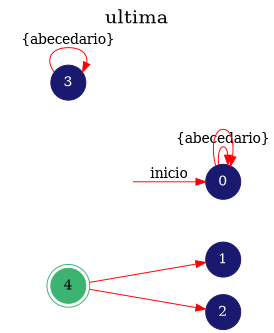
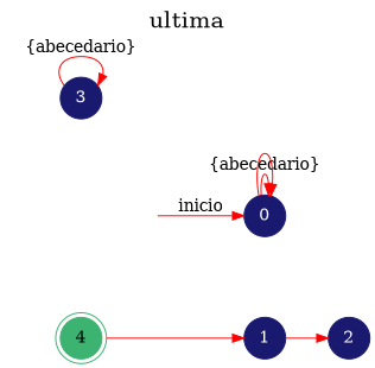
  digraph {
    fontsize=20
    label=ultima
    labelloc=t
    rankdir=LR
    node [color=midnightblue shape=circle style=filled fontcolor=white]
    edge [color=red]
    4 [color=mediumseagreen shape=doublecircle fontcolor=""]
    1
    secret_node [style=invis]
    0
    2
    3
    4 -> 1
-   4 -> 2
+   1 -> 2
    secret_node -> 0 [label=inicio]
    0 -> 0 [label="{abecedario}"]
    0 -> 0
    3 -> 3 [label="{abecedario}"]
  }
